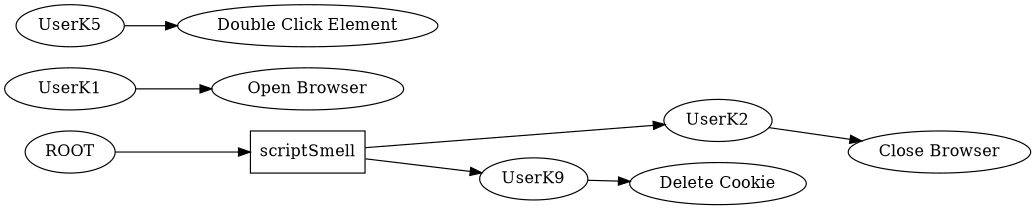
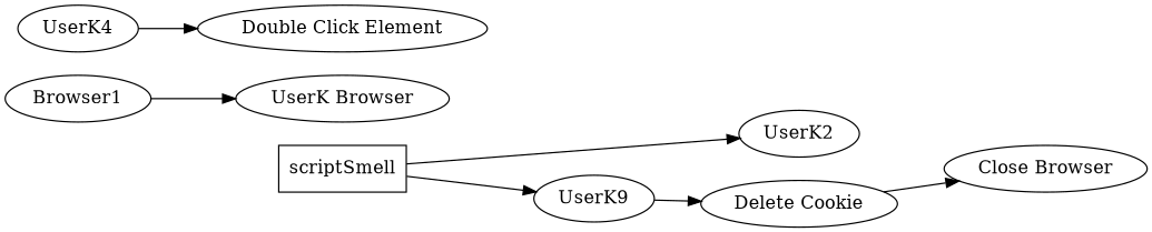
  digraph {
    rankdir=LR
    node [shape=ellipse]
-   ROOT [shape=""]
    scriptSmell [shape=box]
    UserK2
    n4 [label=UserK9]
-   UserK1
-   "Open Browser"
+   UserK1 [label=Browser1]
+   "Open Browser" [label="UserK Browser"]
    "Close Browser"
    "Delete Cookie"
-   UserK4 [label=UserK5]
+   UserK4
    "Double Click Element"
-   ROOT -> scriptSmell
    scriptSmell -> UserK2
    scriptSmell -> n4
-   UserK2 -> "Close Browser"
+   "Delete Cookie" -> "Close Browser"
    n4 -> "Delete Cookie"
    UserK1 -> "Open Browser"
    UserK4 -> "Double Click Element"
  }
